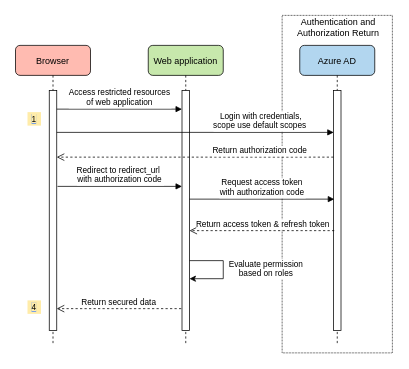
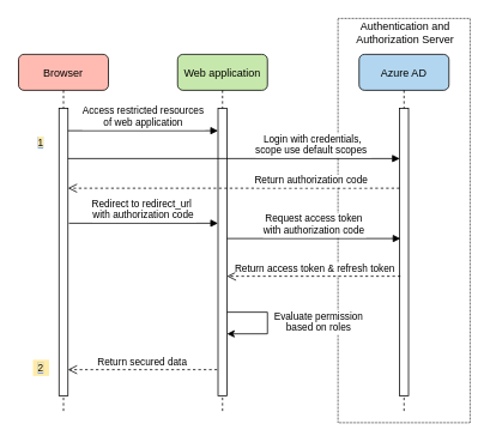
  <mxCell id="0" />
  <mxCell id="1" parent="0" />
  <mxCell id="2" value="" style="rounded=0;whiteSpace=wrap;html=1;dashed=1;dashPattern=1 1;" parent="1" vertex="1"><mxGeometry x="375.5" y="20" width="147" height="450" as="geometry" /></mxCell>
  <mxCell id="3" value="Browser" style="shape=umlLifeline;perimeter=lifelinePerimeter;container=1;collapsible=0;recursiveResize=0;rounded=1;shadow=0;strokeWidth=1;fillColor=#FFBBB1;" parent="1" vertex="1"><mxGeometry x="20" y="60" width="100" height="400" as="geometry" /></mxCell>
  <mxCell id="4" value="" style="points=[];perimeter=orthogonalPerimeter;rounded=0;shadow=0;strokeWidth=1;" parent="3" vertex="1"><mxGeometry x="45" y="60" width="10" height="320" as="geometry" /></mxCell>
  <mxCell id="5" value="Web application" style="shape=umlLifeline;perimeter=lifelinePerimeter;container=1;collapsible=0;recursiveResize=0;rounded=1;shadow=0;strokeWidth=1;fillColor=#C7E8AC;" parent="1" vertex="1"><mxGeometry x="197" y="60" width="100" height="400" as="geometry" /></mxCell>
  <mxCell id="6" value="" style="points=[];perimeter=orthogonalPerimeter;rounded=0;shadow=0;strokeWidth=1;" parent="5" vertex="1"><mxGeometry x="45" y="60" width="10" height="320" as="geometry" /></mxCell>
  <mxCell id="7" value="Return secured data" style="verticalAlign=bottom;endArrow=open;dashed=1;endSize=8;exitX=0;exitY=0.95;shadow=0;strokeWidth=1;fontSize=11;" parent="1" edge="1"><mxGeometry relative="1" as="geometry"><mxPoint x="75" y="411" as="targetPoint" /><mxPoint x="241" y="411" as="sourcePoint" /></mxGeometry></mxCell>
  <mxCell id="8" value="Access restricted resources &#10;of web application" style="verticalAlign=bottom;endArrow=block;shadow=0;strokeWidth=1;fontSize=11;" parent="1" edge="1"><mxGeometry relative="1" as="geometry"><mxPoint x="75" y="145" as="sourcePoint" /><mxPoint x="242" y="145" as="targetPoint" /></mxGeometry></mxCell>
  <mxCell id="9" value="Azure AD " style="shape=umlLifeline;perimeter=lifelinePerimeter;container=1;collapsible=0;recursiveResize=0;rounded=1;shadow=0;strokeWidth=1;fillColor=#B2D6EF;" parent="1" vertex="1"><mxGeometry x="399" y="60" width="100" height="400" as="geometry" /></mxCell>
  <mxCell id="10" value="" style="points=[];perimeter=orthogonalPerimeter;rounded=0;shadow=0;strokeWidth=1;" parent="9" vertex="1"><mxGeometry x="45" y="60" width="10" height="320" as="geometry" /></mxCell>
- <mxCell id="11" value="&lt;span style=&quot;background-color: rgb(255, 236, 169); font-size: 11px;&quot;&gt;1&lt;/span&gt;" style="rounded=0;whiteSpace=wrap;html=1;labelBackgroundColor=#4A86FF;fillColor=#FFECA9;strokeColor=none;fontSize=11;" parent="1" vertex="1"><mxGeometry x="36" y="149" width="18" height="18" as="geometry" /></mxCell>
+ <mxCell id="11" value="&lt;span style=&quot;background-color: rgb(255, 236, 169); font-size: 11px;&quot;&gt;1&lt;/span&gt;" style="rounded=0;whiteSpace=wrap;html=1;labelBackgroundColor=#4A86FF;fillColor=#ffffff;strokeColor=none;fontSize=11;" parent="1" vertex="1"><mxGeometry x="36" y="149" width="18" height="18" as="geometry" /></mxCell>
  <mxCell id="12" value="Login with credentials,&#10;scope use default scopes " style="verticalAlign=bottom;endArrow=block;shadow=0;strokeWidth=1;fontSize=11;spacingTop=0;spacingRight=-3;" parent="1" edge="1"><mxGeometry x="0.468" relative="1" as="geometry"><mxPoint x="75" y="176" as="sourcePoint" /><mxPoint x="444.31" y="176" as="targetPoint" /><mxPoint as="offset" /></mxGeometry></mxCell>
  <mxCell id="13" style="edgeStyle=orthogonalEdgeStyle;rounded=0;orthogonalLoop=1;jettySize=auto;html=1;entryX=1;entryY=0.479;entryDx=0;entryDy=0;entryPerimeter=0;fontSize=11;" parent="1" edge="1"><mxGeometry relative="1" as="geometry"><mxPoint x="252" y="371.12" as="targetPoint" /><mxPoint x="252" y="347" as="sourcePoint" /><Array as="points"><mxPoint x="297" y="347" /><mxPoint x="297" y="371" /></Array></mxGeometry></mxCell>
  <mxCell id="14" value="Evaluate permission &#10;based on roles" style="edgeLabel;align=center;verticalAlign=middle;resizable=0;points=[];fontSize=11;spacingRight=0;spacingLeft=16;" parent="13" vertex="1" connectable="0"><mxGeometry x="-0.694" relative="1" as="geometry"><mxPoint x="76.76" y="9.99" as="offset" /></mxGeometry></mxCell>
- <mxCell id="15" value="&lt;span style=&quot;background-color: rgb(255 , 236 , 169) ; font-size: 11px&quot;&gt;4&lt;/span&gt;" style="rounded=0;whiteSpace=wrap;html=1;labelBackgroundColor=#4A86FF;fillColor=#FFECA9;strokeColor=none;fontSize=11;" parent="1" vertex="1"><mxGeometry x="36" y="400" width="18" height="18" as="geometry" /></mxCell>
+ <mxCell id="15" value="&lt;span style=&quot;background-color: rgb(255 , 236 , 169) ; font-size: 11px&quot;&gt;2&lt;/span&gt;" style="rounded=0;whiteSpace=wrap;html=1;labelBackgroundColor=#4A86FF;fillColor=#FFECA9;strokeColor=none;fontSize=11;" parent="1" vertex="1"><mxGeometry x="36" y="400" width="18" height="18" as="geometry" /></mxCell>
  <mxCell id="16" value="Request access token &#10;with authorization code" style="verticalAlign=bottom;endArrow=block;entryX=0;entryY=0;shadow=0;strokeWidth=1;fontSize=11;" parent="1" edge="1"><mxGeometry relative="1" as="geometry"><mxPoint x="252" y="265" as="sourcePoint" /><mxPoint x="445" y="265" as="targetPoint" /></mxGeometry></mxCell>
  <mxCell id="17" value="Return authorization code" style="verticalAlign=bottom;endArrow=open;dashed=1;endSize=8;shadow=0;strokeWidth=1;exitX=-0.007;exitY=0.617;exitDx=0;exitDy=0;exitPerimeter=0;spacingRight=-4;entryX=0.969;entryY=0.171;entryDx=0;entryDy=0;entryPerimeter=0;fontSize=11;" parent="1" edge="1"><mxGeometry x="-0.459" relative="1" as="geometry"><mxPoint x="75" y="209" as="targetPoint" /><mxPoint x="444" y="209" as="sourcePoint" /><mxPoint as="offset" /></mxGeometry></mxCell>
  <mxCell id="18" value="Redirect to redirect_url &#10;with authorization code" style="verticalAlign=bottom;endArrow=block;entryX=0;entryY=0;shadow=0;strokeWidth=1;fontSize=11;" parent="1" edge="1"><mxGeometry relative="1" as="geometry"><mxPoint x="76" y="248" as="sourcePoint" /><mxPoint x="242" y="248" as="targetPoint" /></mxGeometry></mxCell>
  <mxCell id="19" value="Return access token &amp; refresh token" style="verticalAlign=bottom;endArrow=open;dashed=1;endSize=8;shadow=0;strokeWidth=1;exitX=-0.007;exitY=0.617;exitDx=0;exitDy=0;exitPerimeter=0;spacingRight=-4;fontSize=11;" parent="1" edge="1"><mxGeometry x="0.005" relative="1" as="geometry"><mxPoint x="252" y="307" as="targetPoint" /><mxPoint x="445" y="307" as="sourcePoint" /><mxPoint as="offset" /></mxGeometry></mxCell>
- <mxCell id="20" value="Authentication and Authorization Return" style="text;html=1;strokeColor=none;fillColor=none;align=center;verticalAlign=middle;whiteSpace=wrap;rounded=0;dashed=1;dashPattern=1 1;" parent="1" vertex="1"><mxGeometry x="388.5" y="26" width="122.5" height="20" as="geometry" /></mxCell>
+ <mxCell id="20" value="Authentication and Authorization Server" style="text;html=1;strokeColor=none;fillColor=none;align=center;verticalAlign=middle;whiteSpace=wrap;rounded=0;dashed=1;dashPattern=1 1;" parent="1" vertex="1"><mxGeometry x="388.5" y="26" width="122.5" height="20" as="geometry" /></mxCell>
